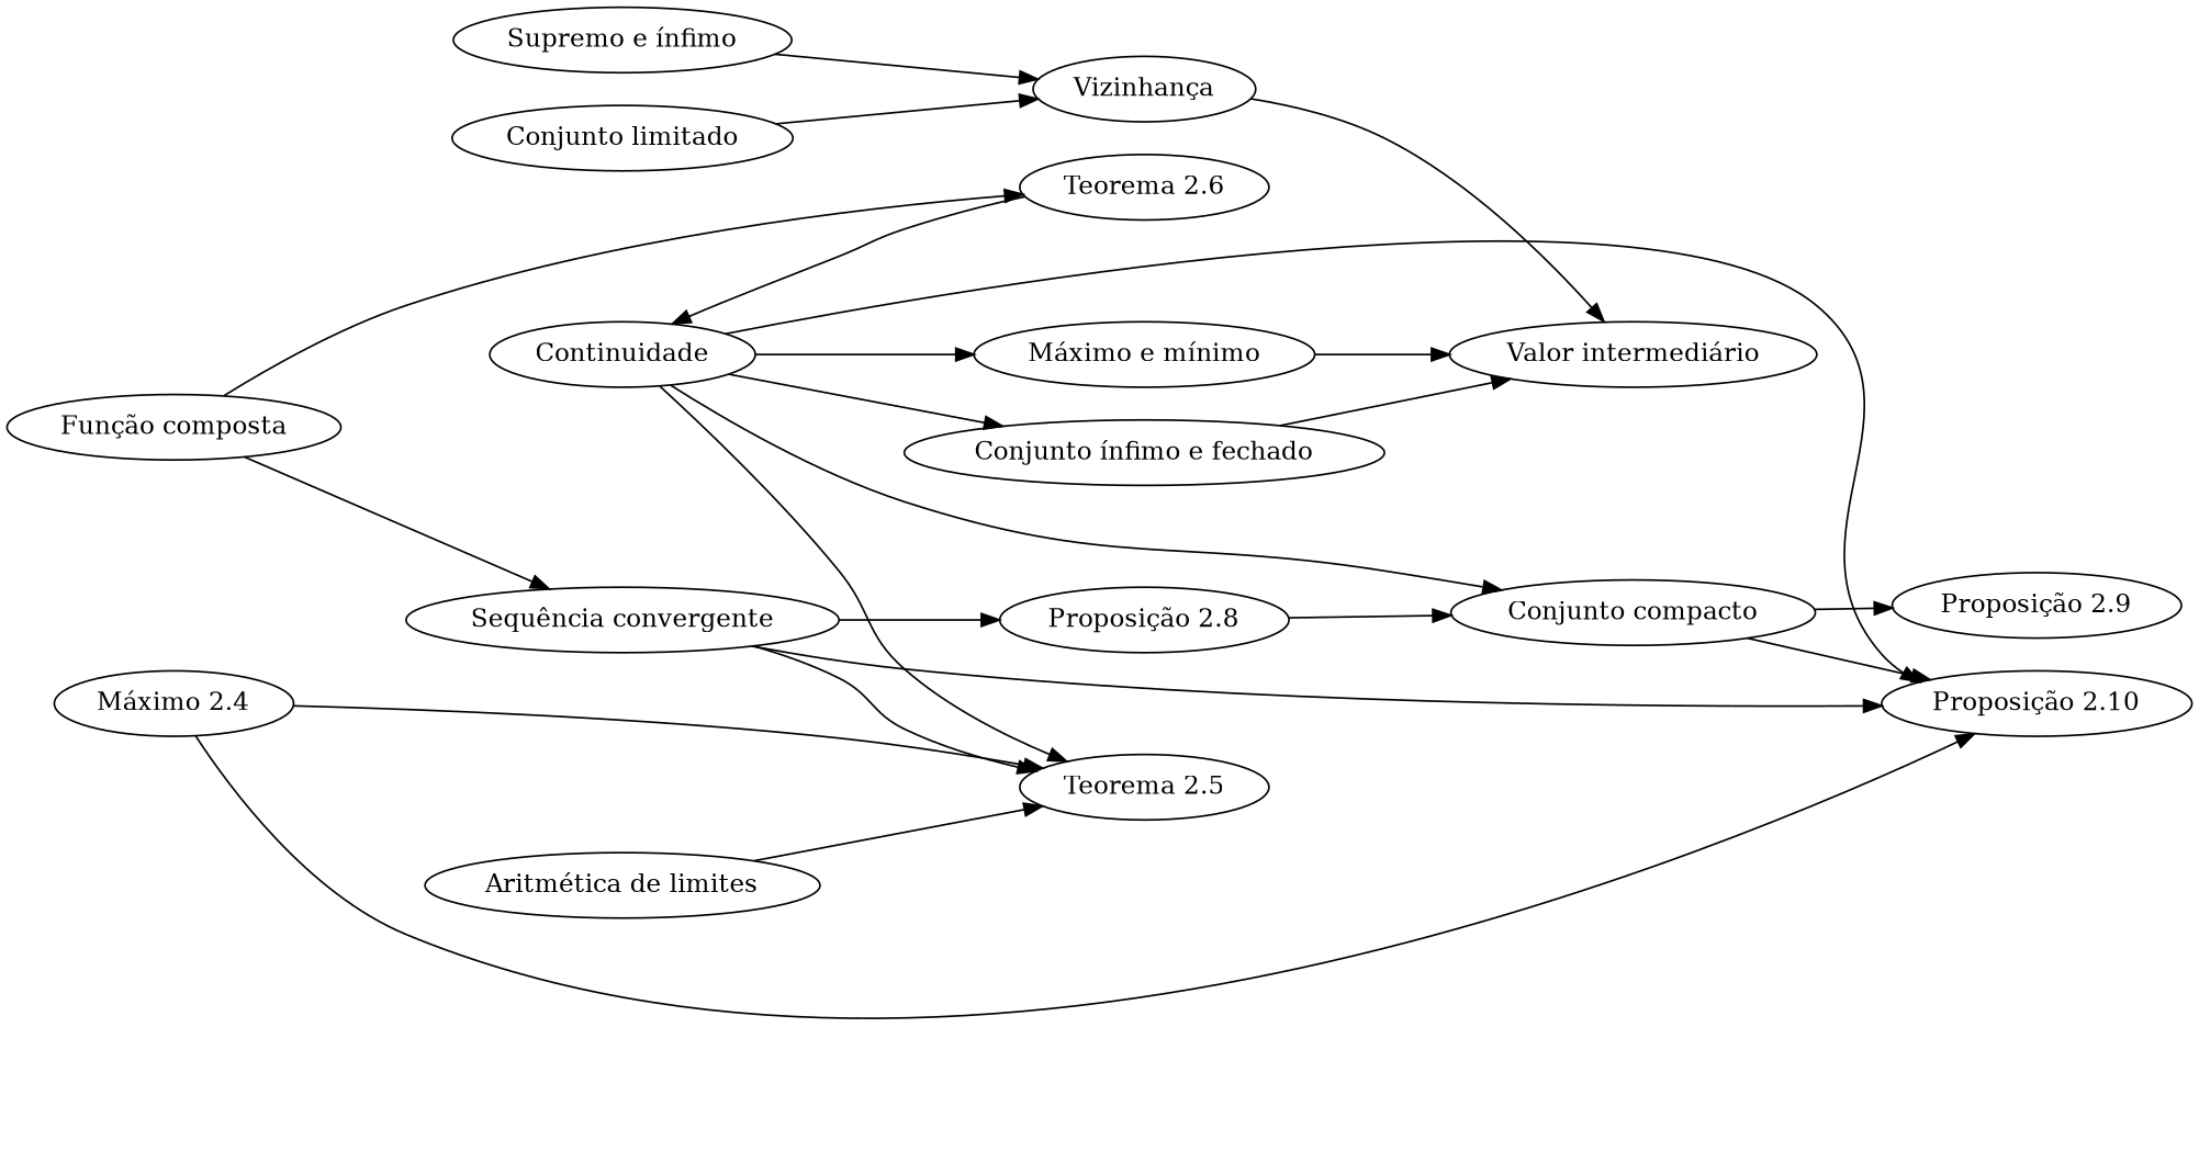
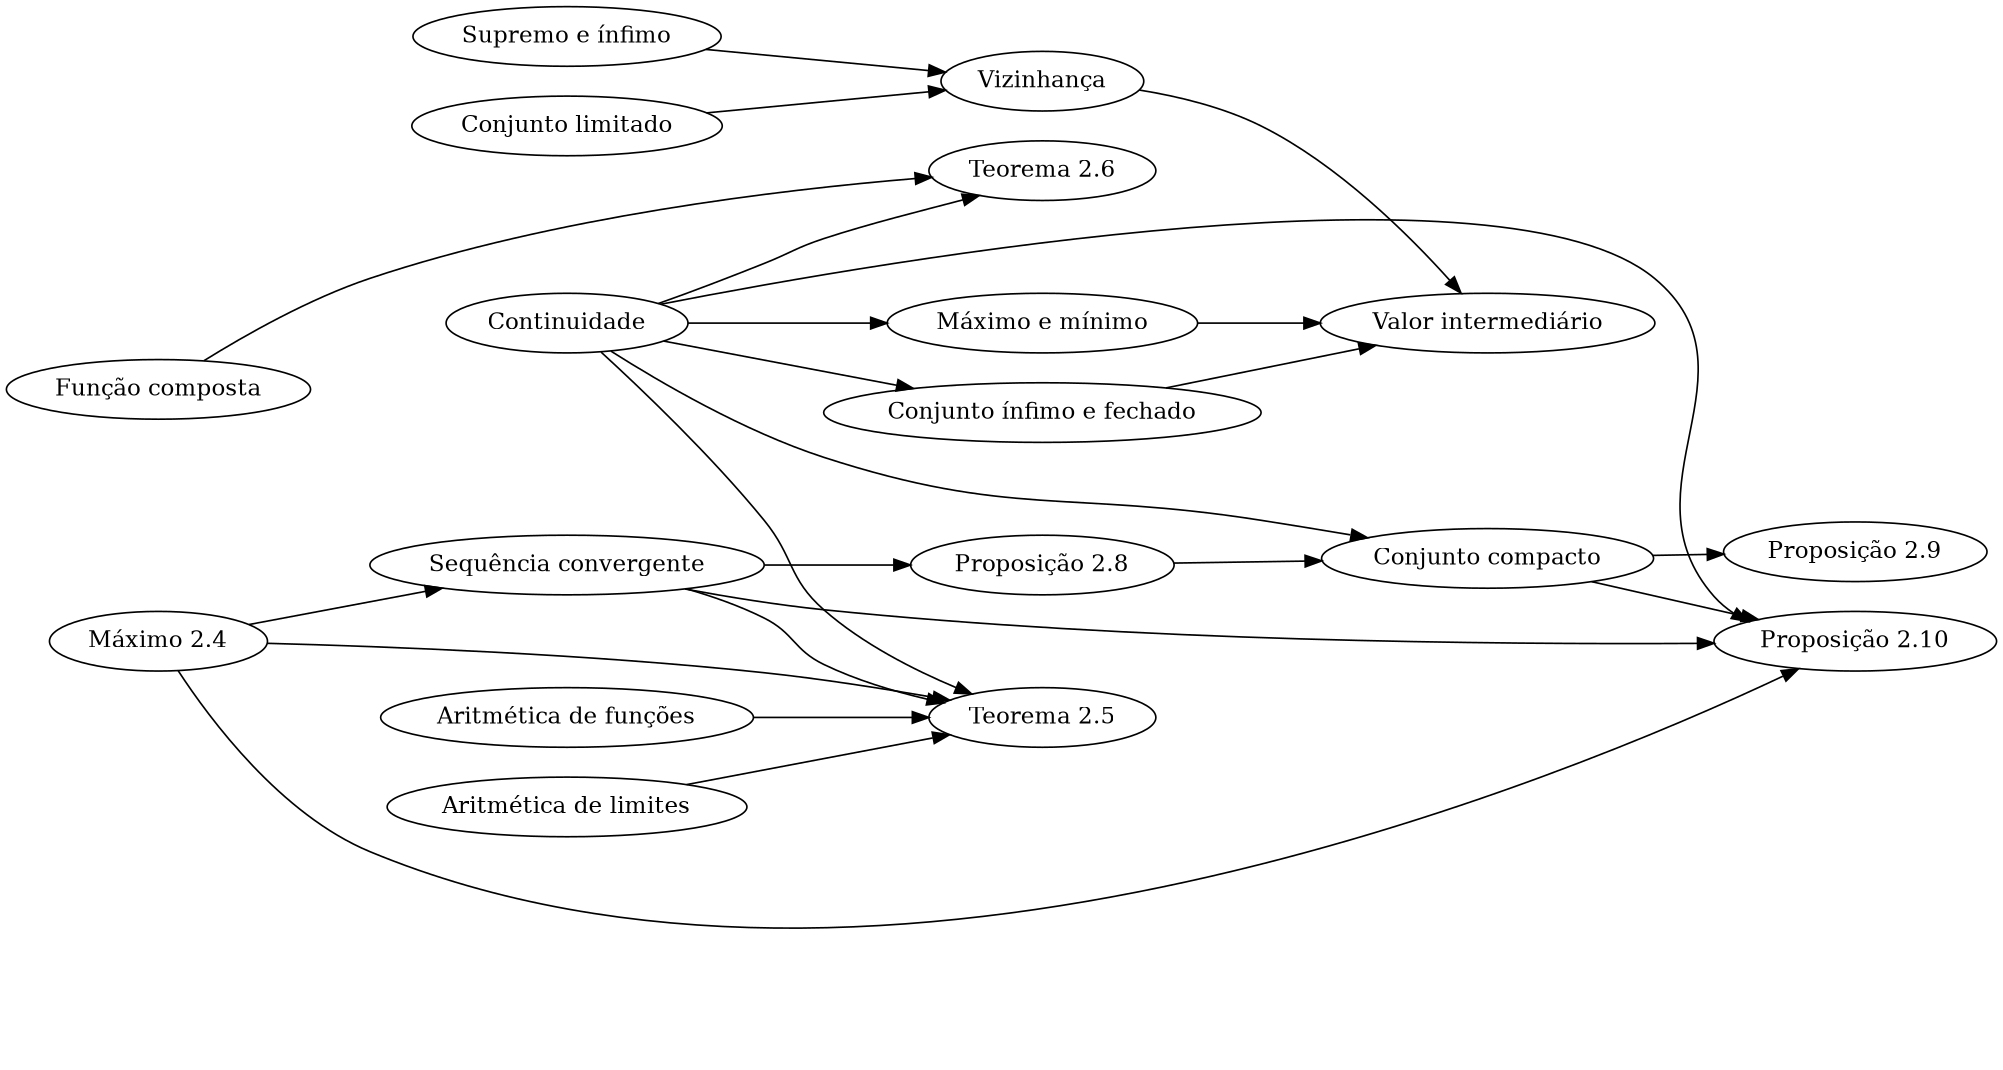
  digraph {
    rankdir=LR
    n1 [label="Valor intermediário"]
    n2 [label=Continuidade]
    n3 [label="Conjunto ínfimo e fechado"]
    n4 [label="Conjunto compacto"]
    n5 [label="Máximo e mínimo"]
    n6 [label="Proposição 2.10"]
    n7 [label="Teorema 2.5"]
    n8 [label="Proposição 2.9"]
    n9 [label="Conjunto limitado"]
    n10 [label="Vizinhança"]
    n11 [label="Supremo e ínfimo"]
    n12 [label="Sequência convergente"]
    n13 [label="Proposição 2.8"]
    n14 [label="Máximo 2.4"]
    n15 [label="Teorema 2.6"]
    n16 [label="Função composta"]
+   n17 [label="Aritmética de funções"]
    n18 [label="Aritmética de limites"]
    n2 -> n3
    n2 -> n4
    n2 -> n5
    n2 -> n6
    n2 -> n7
    n3 -> n1
    n4 -> n6
    n4 -> n8
    n5 -> n1
    n9 -> n10
    n10 -> n1
    n11 -> n10
    n12 -> n6
    n12 -> n7
    n12 -> n13
    n13 -> n4
    n14 -> n6
    n14 -> n7
-   n16 -> n12
-   n15 -> n2
+   n14 -> n12
+   n2 -> n15
    n16 -> n15
+   n17 -> n7
    n18 -> n7
  }
